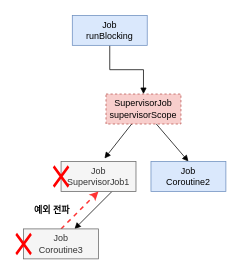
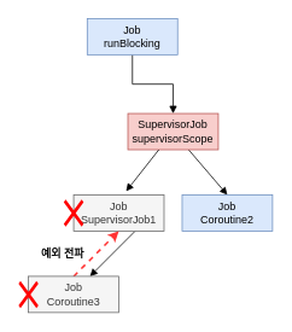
  <mxCell id="0" />
  <mxCell id="1" parent="0" />
  <mxCell id="2" style="rounded=0;orthogonalLoop=1;jettySize=auto;html=1;entryX=0.5;entryY=0;entryDx=0;entryDy=0;endArrow=block;endFill=1;" edge="1" parent="1" source="3" target="8"><mxGeometry relative="1" as="geometry" /></mxCell>
- <mxCell id="3" value="SupervisorJob&lt;div&gt;supervisorScope&lt;/div&gt;" style="rounded=0;whiteSpace=wrap;html=1;fillColor=#f8cecc;strokeColor=#b85450;dashed=1;" vertex="1" parent="1"><mxGeometry x="141" y="125" width="100" height="40" as="geometry" /></mxCell>
+ <mxCell id="3" value="SupervisorJob&lt;div&gt;supervisorScope&lt;/div&gt;" style="rounded=0;whiteSpace=wrap;html=1;fillColor=#f8cecc;strokeColor=#b85450;" vertex="1" parent="1"><mxGeometry x="141" y="125" width="100" height="40" as="geometry" /></mxCell>
  <mxCell id="4" style="edgeStyle=orthogonalEdgeStyle;rounded=0;orthogonalLoop=1;jettySize=auto;html=1;entryX=0.5;entryY=0;entryDx=0;entryDy=0;endArrow=block;endFill=1;" edge="1" parent="1" source="5" target="3"><mxGeometry relative="1" as="geometry" /></mxCell>
  <mxCell id="5" value="Job&lt;div&gt;runBlocking&lt;/div&gt;" style="rounded=0;whiteSpace=wrap;html=1;fillColor=#dae8fc;strokeColor=#6c8ebf;" vertex="1" parent="1"><mxGeometry x="96" y="20" width="100" height="40" as="geometry" /></mxCell>
  <mxCell id="6" style="rounded=0;orthogonalLoop=1;jettySize=auto;html=1;entryX=0.5;entryY=0;entryDx=0;entryDy=0;endArrow=block;endFill=1;exitX=0.5;exitY=1;exitDx=0;exitDy=0;" edge="1" parent="1"><mxGeometry relative="1" as="geometry"><mxPoint x="149" y="255" as="sourcePoint" /><mxPoint x="99" y="305" as="targetPoint" /></mxGeometry></mxCell>
  <mxCell id="7" value="Job&lt;div&gt;SupervisorJob1&lt;/div&gt;" style="rounded=0;whiteSpace=wrap;html=1;fillColor=#f5f5f5;fontColor=#333333;strokeColor=#666666;" vertex="1" parent="1"><mxGeometry x="81" y="215" width="100" height="40" as="geometry" /></mxCell>
  <mxCell id="8" value="Job&lt;div&gt;Coroutine2&lt;/div&gt;" style="rounded=0;whiteSpace=wrap;html=1;fillColor=#dae8fc;strokeColor=#6c8ebf;" vertex="1" parent="1"><mxGeometry x="201" y="215" width="100" height="40" as="geometry" /></mxCell>
  <mxCell id="9" style="rounded=0;orthogonalLoop=1;jettySize=auto;html=1;entryX=0.5;entryY=1;entryDx=0;entryDy=0;exitX=0.5;exitY=0;exitDx=0;exitDy=0;dashed=1;strokeColor=#FF3333;strokeWidth=2;" edge="1" parent="1" source="10" target="7"><mxGeometry relative="1" as="geometry" /></mxCell>
  <mxCell id="10" value="Job&lt;div&gt;Coroutine3&lt;/div&gt;" style="rounded=0;whiteSpace=wrap;html=1;fillColor=#f5f5f5;fontColor=#333333;strokeColor=#666666;" vertex="1" parent="1"><mxGeometry x="31" y="305" width="100" height="40" as="geometry" /></mxCell>
  <mxCell id="11" style="rounded=0;orthogonalLoop=1;jettySize=auto;html=1;entryX=0.58;entryY=-0.1;entryDx=0;entryDy=0;entryPerimeter=0;endArrow=block;endFill=1;" edge="1" parent="1" source="3" target="7"><mxGeometry relative="1" as="geometry" /></mxCell>
  <mxCell id="12" value="예외 전파" style="text;html=1;align=center;verticalAlign=middle;whiteSpace=wrap;rounded=0;fontStyle=1" vertex="1" parent="1"><mxGeometry x="39" y="265" width="60" height="30" as="geometry" /></mxCell>
  <mxCell id="13" value="" style="shape=mxgraph.mockup.markup.redX;fillColor=#ff0000;html=1;shadow=0;whiteSpace=wrap;strokeColor=none;" vertex="1" parent="1"><mxGeometry x="70" y="220" width="22" height="30" as="geometry" /></mxCell>
  <mxCell id="14" value="" style="shape=mxgraph.mockup.markup.redX;fillColor=#ff0000;html=1;shadow=0;whiteSpace=wrap;strokeColor=none;" vertex="1" parent="1"><mxGeometry x="20" y="310" width="22" height="30" as="geometry" /></mxCell>
